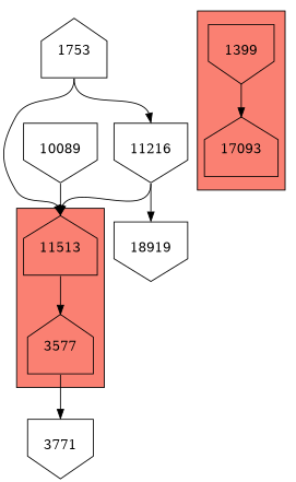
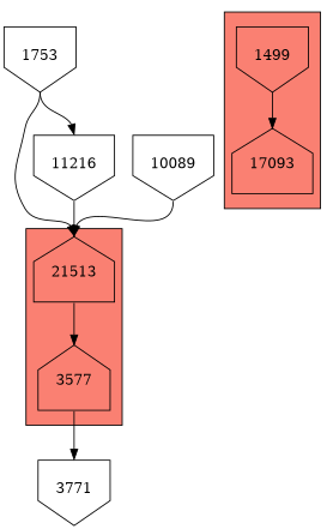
  digraph {
    node [shape=invhouse]
    edge [headport=n tailport=s]
-   11513 [height=1 shape=house width=1]
+   11513 [height=1 shape=house width=1 label=21513]
    3577 [height=1 shape=house width=1]
-   1399 [height=1 width=1]
+   1399 [height=1 width=1 label=1499]
    17093 [height=1 shape=house width=1]
    3771 [height=1 width=1]
-   1753 [height=1 shape=house width=1]
+   1753 [height=1 width=1]
    11216 [height=1 width=1]
-   18919 [height=1 width=1]
    10089 [height=1 width=1]
    subgraph cluster_1 {
      fillcolor=salmon
      style=filled
      11513
      3577
    }
    subgraph cluster_2 {
      fillcolor=salmon
      style=filled
      1399
      17093
    }
    11513 -> 3577
    3577 -> 3771
    1399 -> 17093
    1753 -> 11513
    1753 -> 11216
    11216 -> 11513
-   11216 -> 18919
    10089 -> 11513
  }
